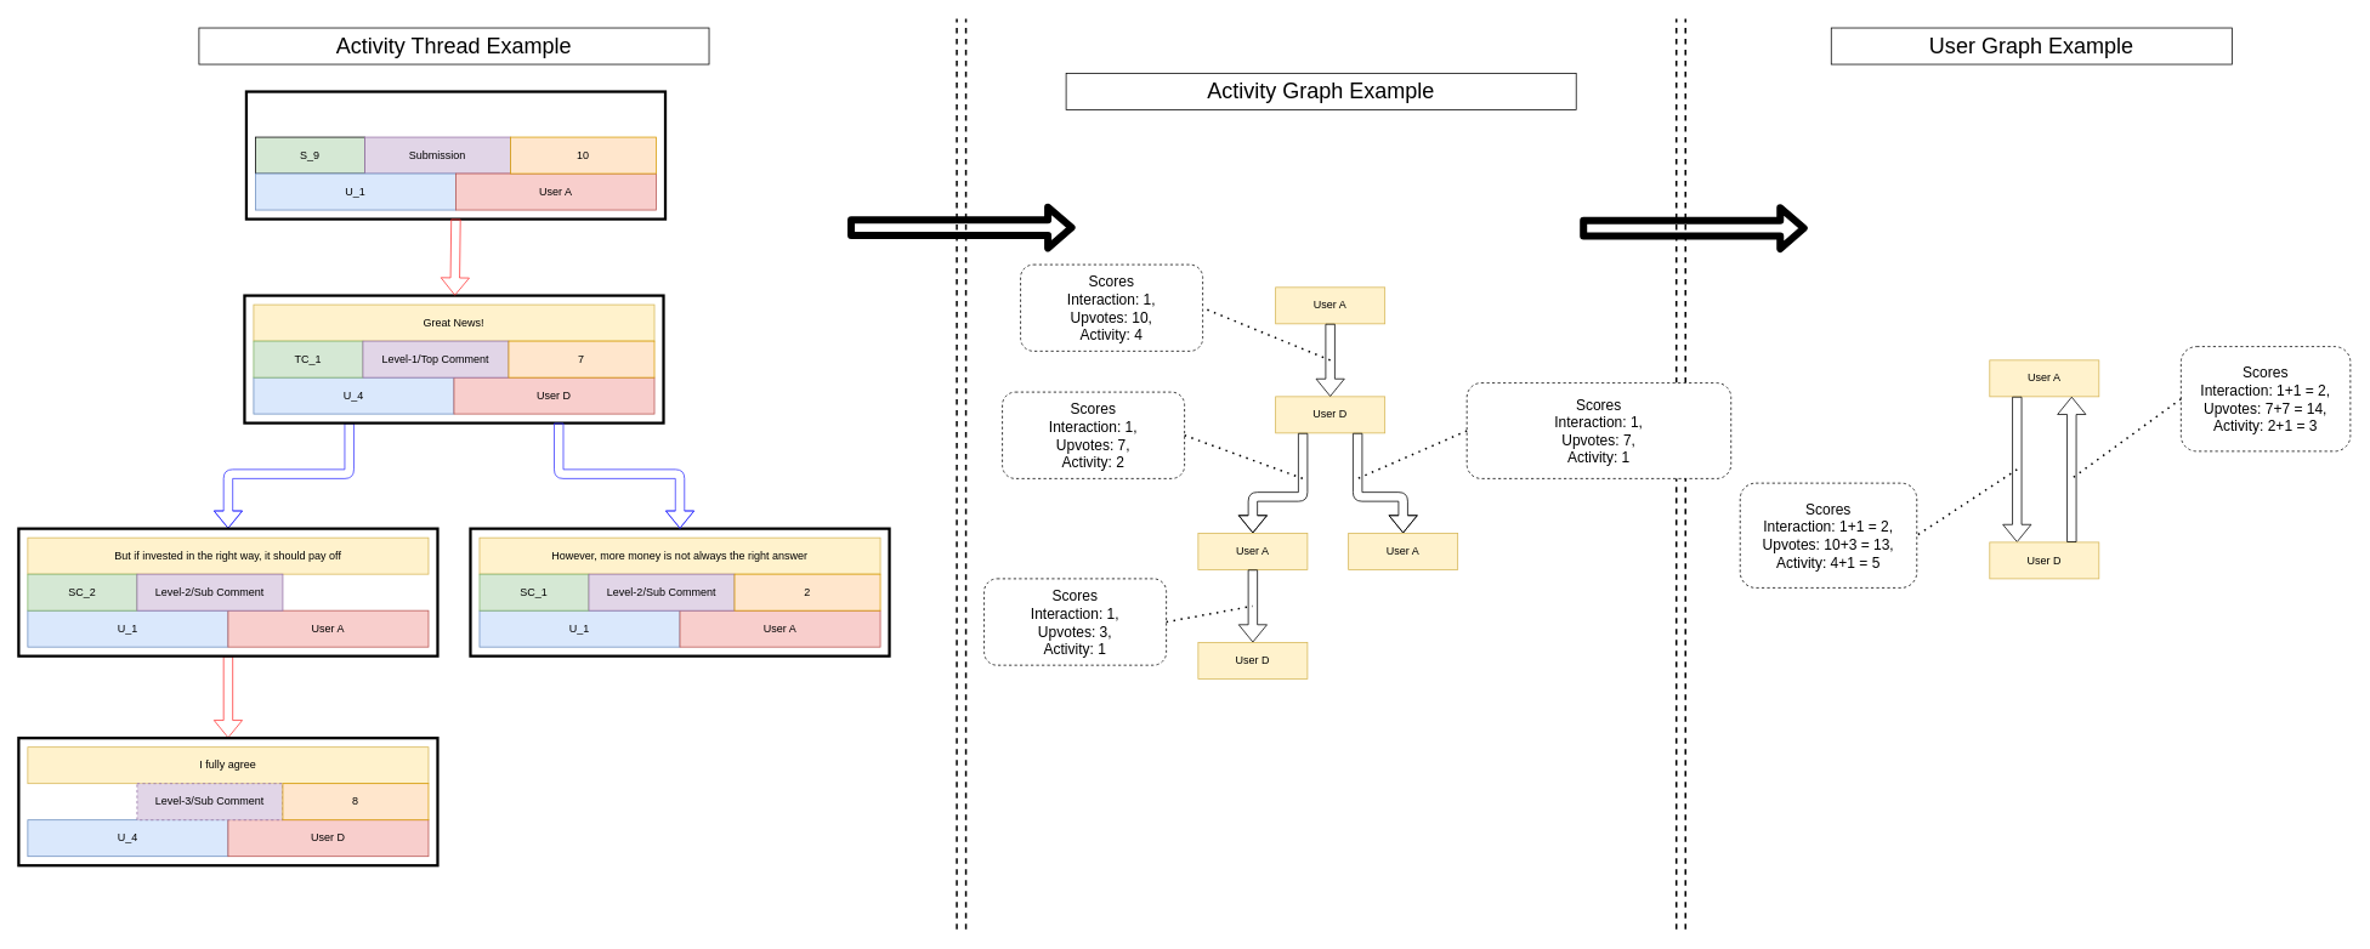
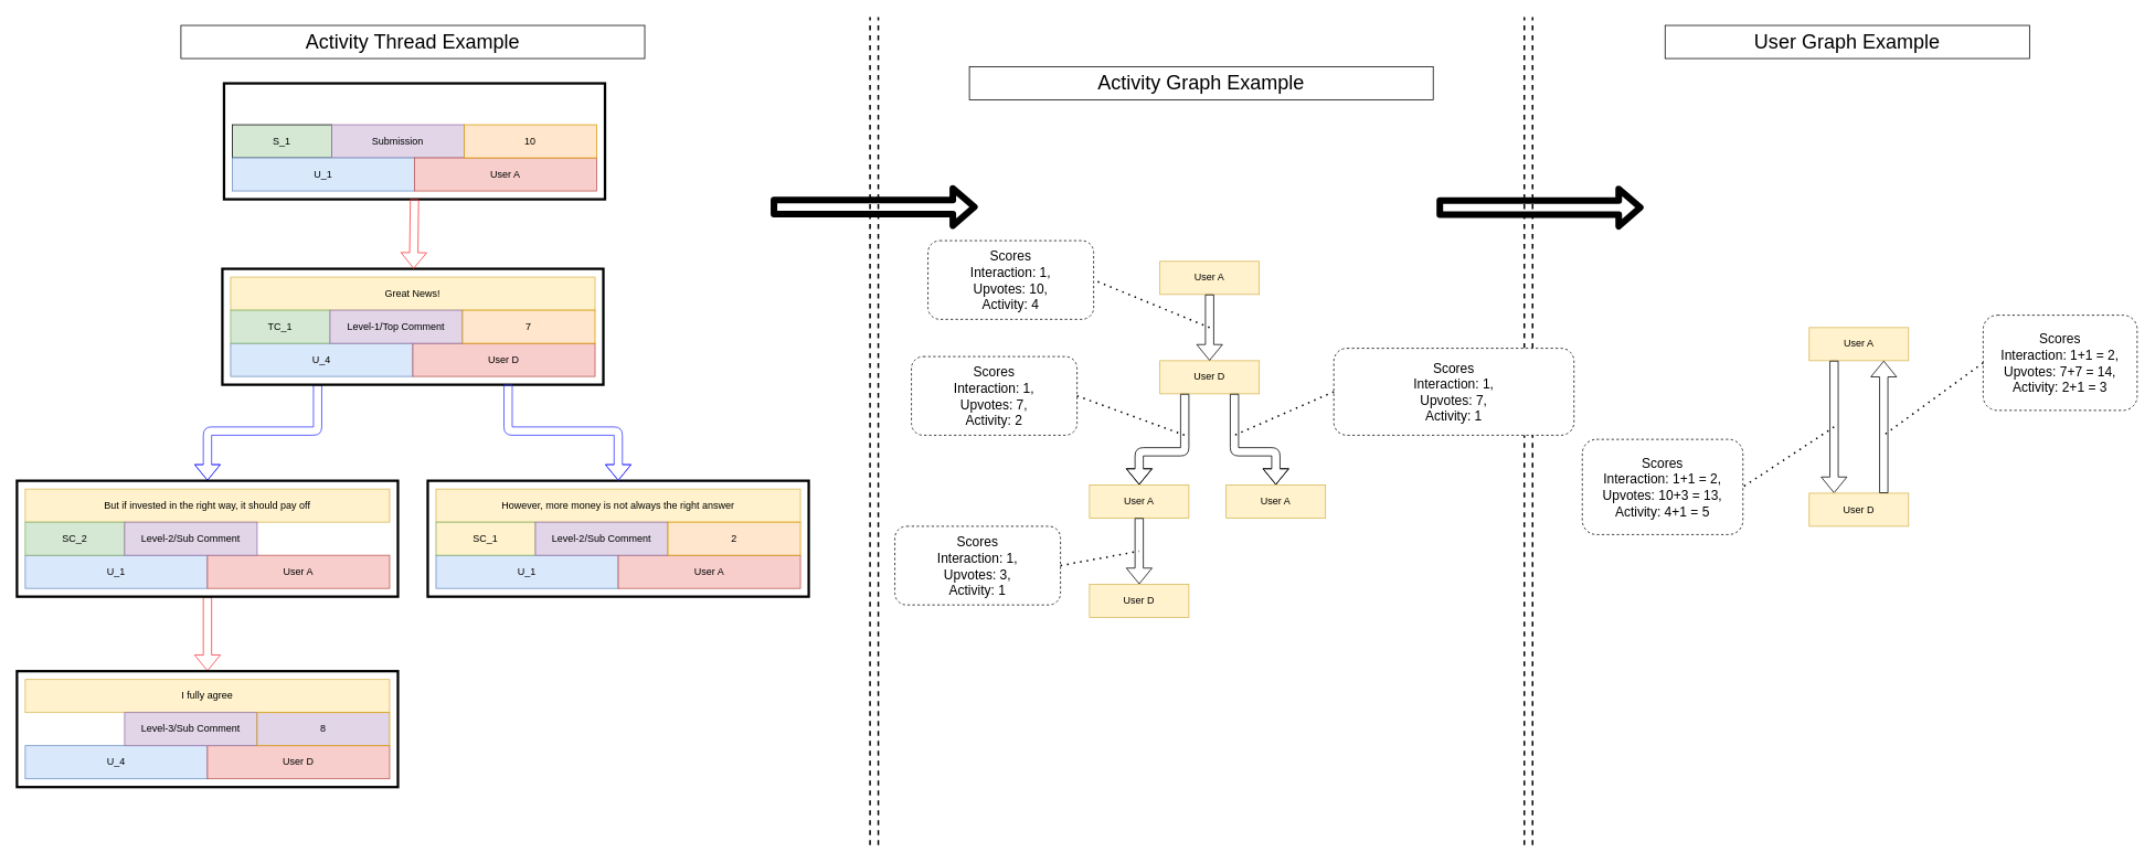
  <mxCell id="0" />
  <mxCell id="1" parent="0" />
  <mxCell id="2" value="" style="endArrow=none;dashed=1;html=1;strokeWidth=2;" edge="1" parent="1"><mxGeometry width="50" height="50" relative="1" as="geometry"><mxPoint x="1050" y="1020" as="sourcePoint" /><mxPoint x="1050" as="targetPoint" y="20" /></mxGeometry></mxCell>
  <mxCell id="3" value="" style="endArrow=none;dashed=1;html=1;strokeWidth=2;" edge="1" parent="1"><mxGeometry width="50" height="50" relative="1" as="geometry"><mxPoint x="1060" y="1020" as="sourcePoint" /><mxPoint x="1060" as="targetPoint" y="20" /></mxGeometry></mxCell>
  <mxCell id="4" value="" style="shape=flexArrow;endArrow=classic;html=1;strokeWidth=8;" edge="1" parent="1"><mxGeometry width="50" height="50" relative="1" as="geometry"><mxPoint x="930" y="249.29" as="sourcePoint" /><mxPoint x="1180" y="249.29" as="targetPoint" /></mxGeometry></mxCell>
  <mxCell id="5" value="" style="endArrow=none;dashed=1;html=1;strokeWidth=2;" edge="1" parent="1"><mxGeometry width="50" height="50" relative="1" as="geometry"><mxPoint x="1840" y="1020" as="sourcePoint" /><mxPoint x="1840" as="targetPoint" y="20" /></mxGeometry></mxCell>
  <mxCell id="6" value="" style="endArrow=none;dashed=1;html=1;strokeWidth=2;" edge="1" parent="1"><mxGeometry width="50" height="50" relative="1" as="geometry"><mxPoint x="1850" y="1020" as="sourcePoint" /><mxPoint x="1850" as="targetPoint" y="20" /></mxGeometry></mxCell>
  <mxCell id="7" value="" style="shape=flexArrow;endArrow=classic;html=1;strokeWidth=8;" edge="1" parent="1"><mxGeometry width="50" height="50" relative="1" as="geometry"><mxPoint x="1734" y="250" as="sourcePoint" /><mxPoint x="1984" y="250" as="targetPoint" /></mxGeometry></mxCell>
- <mxCell id="8" value="S_9" style="rounded=0;whiteSpace=wrap;html=1;fillColor=#d5e8d4;labelBorderColor=none;" vertex="1" parent="1"><mxGeometry x="280" y="150" width="120" height="40" as="geometry" /></mxCell>
+ <mxCell id="8" value="S_1" style="rounded=0;whiteSpace=wrap;html=1;fillColor=#d5e8d4;labelBorderColor=none;" vertex="1" parent="1"><mxGeometry x="280" y="150" width="120" height="40" as="geometry" /></mxCell>
  <mxCell id="9" value="Submission" style="rounded=0;whiteSpace=wrap;html=1;strokeColor=#9673a6;fillColor=#e1d5e7;labelBorderColor=none;" vertex="1" parent="1"><mxGeometry x="400" y="150" width="160" height="40" as="geometry" /></mxCell>
  <mxCell id="10" value="U_1" style="rounded=0;whiteSpace=wrap;html=1;strokeColor=#6c8ebf;fillColor=#dae8fc;labelBorderColor=none;" vertex="1" parent="1"><mxGeometry x="280" y="190" width="220" height="40" as="geometry" /></mxCell>
  <mxCell id="11" value="User A" style="rounded=0;whiteSpace=wrap;html=1;strokeColor=#b85450;fillColor=#f8cecc;labelBorderColor=none;" vertex="1" parent="1"><mxGeometry x="500" y="190" width="220" height="40" as="geometry" /></mxCell>
  <mxCell id="12" value="Great News!" style="rounded=0;whiteSpace=wrap;html=1;fillColor=#fff2cc;strokeColor=#d6b656;" vertex="1" parent="1"><mxGeometry x="278" y="334" width="440" height="40" as="geometry" /></mxCell>
  <mxCell id="13" value="U_4" style="rounded=0;whiteSpace=wrap;html=1;strokeColor=#6c8ebf;fillColor=#dae8fc;" vertex="1" parent="1"><mxGeometry x="278" y="414" width="220" height="40" as="geometry" /></mxCell>
  <mxCell id="14" value="User D" style="rounded=0;whiteSpace=wrap;html=1;strokeColor=#b85450;fillColor=#f8cecc;" vertex="1" parent="1"><mxGeometry x="498" y="414" width="220" height="40" as="geometry" /></mxCell>
  <mxCell id="15" value="However, more money is not always the right answer" style="rounded=0;whiteSpace=wrap;html=1;fillColor=#fff2cc;strokeColor=#d6b656;" vertex="1" parent="1"><mxGeometry x="526" y="590" width="440" height="40" as="geometry" /></mxCell>
  <mxCell id="16" value="U_1" style="rounded=0;whiteSpace=wrap;html=1;strokeColor=#6c8ebf;fillColor=#dae8fc;" vertex="1" parent="1"><mxGeometry x="526" y="670" width="220" height="40" as="geometry" /></mxCell>
  <mxCell id="17" value="User A" style="rounded=0;whiteSpace=wrap;html=1;strokeColor=#b85450;fillColor=#f8cecc;" vertex="1" parent="1"><mxGeometry x="746" y="670" width="220" height="40" as="geometry" /></mxCell>
  <mxCell id="18" value="But if invested in the right way, it should pay off" style="rounded=0;whiteSpace=wrap;html=1;fillColor=#fff2cc;strokeColor=#d6b656;" vertex="1" parent="1"><mxGeometry x="30" y="590" width="440" height="40" as="geometry" /></mxCell>
  <mxCell id="19" value="U_1" style="rounded=0;whiteSpace=wrap;html=1;strokeColor=#6c8ebf;fillColor=#dae8fc;" vertex="1" parent="1"><mxGeometry x="30" y="670" width="220" height="40" as="geometry" /></mxCell>
  <mxCell id="20" value="User A" style="rounded=0;whiteSpace=wrap;html=1;strokeColor=#b85450;fillColor=#f8cecc;" vertex="1" parent="1"><mxGeometry x="250" y="670" width="220" height="40" as="geometry" /></mxCell>
  <mxCell id="21" value="I fully agree" style="rounded=0;whiteSpace=wrap;html=1;fillColor=#fff2cc;strokeColor=#d6b656;" vertex="1" parent="1"><mxGeometry x="30" y="820" width="440" height="40" as="geometry" /></mxCell>
  <mxCell id="22" value="U_4" style="rounded=0;whiteSpace=wrap;html=1;strokeColor=#6c8ebf;fillColor=#dae8fc;" vertex="1" parent="1"><mxGeometry x="30" y="900" width="220" height="40" as="geometry" /></mxCell>
  <mxCell id="23" value="User D" style="rounded=0;whiteSpace=wrap;html=1;strokeColor=#b85450;fillColor=#f8cecc;" vertex="1" parent="1"><mxGeometry x="250" y="900" width="220" height="40" as="geometry" /></mxCell>
  <mxCell id="24" value="10" style="rounded=0;whiteSpace=wrap;html=1;strokeColor=#d79b00;fillColor=#ffe6cc;labelBorderColor=none;" vertex="1" parent="1"><mxGeometry x="560" y="150" width="160" height="40" as="geometry" /></mxCell>
- <mxCell id="25" value="SC_1" style="rounded=0;whiteSpace=wrap;html=1;strokeColor=#82b366;fillColor=#d5e8d4;" vertex="1" parent="1"><mxGeometry x="526" y="630" width="120" height="40" as="geometry" /></mxCell>
+ <mxCell id="25" value="SC_1" style="rounded=0;whiteSpace=wrap;html=1;strokeColor=#82b366;fillColor=#fff2cc;" vertex="1" parent="1"><mxGeometry x="526" y="630" width="120" height="40" as="geometry" /></mxCell>
  <mxCell id="26" value="Level-2/Sub Comment" style="rounded=0;whiteSpace=wrap;html=1;strokeColor=#9673a6;fillColor=#e1d5e7;" vertex="1" parent="1"><mxGeometry x="646" y="630" width="160" height="40" as="geometry" /></mxCell>
  <mxCell id="27" value="2" style="rounded=0;whiteSpace=wrap;html=1;strokeColor=#d79b00;fillColor=#ffe6cc;" vertex="1" parent="1"><mxGeometry x="806" y="630" width="160" height="40" as="geometry" /></mxCell>
  <mxCell id="28" value="SC_2" style="rounded=0;whiteSpace=wrap;html=1;strokeColor=#82b366;fillColor=#d5e8d4;" vertex="1" parent="1"><mxGeometry x="30" y="630" width="120" height="40" as="geometry" /></mxCell>
  <mxCell id="29" value="Level-2/Sub Comment" style="rounded=0;whiteSpace=wrap;html=1;strokeColor=#9673a6;fillColor=#e1d5e7;" vertex="1" parent="1"><mxGeometry x="150" y="630" width="160" height="40" as="geometry" /></mxCell>
  <mxCell id="30" value="TC_1" style="rounded=0;whiteSpace=wrap;html=1;strokeColor=#82b366;fillColor=#d5e8d4;" vertex="1" parent="1"><mxGeometry x="278" y="374" width="120" height="40" as="geometry" /></mxCell>
  <mxCell id="31" value="Level-1/Top Comment" style="rounded=0;whiteSpace=wrap;html=1;strokeColor=#9673a6;fillColor=#e1d5e7;" vertex="1" parent="1"><mxGeometry x="398" y="374" width="160" height="40" as="geometry" /></mxCell>
  <mxCell id="32" value="7" style="rounded=0;whiteSpace=wrap;html=1;strokeColor=#d79b00;fillColor=#ffe6cc;" vertex="1" parent="1"><mxGeometry x="558" y="374" width="160" height="40" as="geometry" /></mxCell>
- <mxCell id="33" value="&lt;span&gt;Level-3/Sub Comment&lt;/span&gt;" style="rounded=0;whiteSpace=wrap;html=1;strokeColor=#9673a6;fillColor=#e1d5e7;dashed=1;" vertex="1" parent="1"><mxGeometry x="150" y="860" width="160" height="40" as="geometry" /></mxCell>
- <mxCell id="34" value="8" style="rounded=0;whiteSpace=wrap;html=1;strokeColor=#d79b00;fillColor=#ffe6cc;" vertex="1" parent="1"><mxGeometry x="310" y="860" width="160" height="40" as="geometry" /></mxCell>
+ <mxCell id="33" value="&lt;span&gt;Level-3/Sub Comment&lt;/span&gt;" style="rounded=0;whiteSpace=wrap;html=1;strokeColor=#9673a6;fillColor=#e1d5e7;" vertex="1" parent="1"><mxGeometry x="150" y="860" width="160" height="40" as="geometry" /></mxCell>
+ <mxCell id="34" value="8" style="rounded=0;whiteSpace=wrap;html=1;strokeColor=#d79b00;fillColor=#e1d5e7;" vertex="1" parent="1"><mxGeometry x="310" y="860" width="160" height="40" as="geometry" /></mxCell>
  <mxCell id="35" value="&lt;font style=&quot;font-size: 24px&quot;&gt;Activity Thread Example&lt;/font&gt;" style="text;html=1;fillColor=none;align=center;verticalAlign=middle;whiteSpace=wrap;rounded=0;strokeColor=#000000;" vertex="1" parent="1"><mxGeometry x="218" y="30" width="560" height="40" as="geometry" /></mxCell>
  <mxCell id="36" value="" style="shape=flexArrow;endArrow=classic;html=1;exitX=0.5;exitY=1;exitDx=0;exitDy=0;entryX=0.5;entryY=0;entryDx=0;entryDy=0;strokeColor=#FF3333;" edge="1" parent="1" source="41" target="42"><mxGeometry width="50" height="50" relative="1" as="geometry"><mxPoint x="270" y="760" as="sourcePoint" /><mxPoint x="310" y="780" as="targetPoint" /></mxGeometry></mxCell>
  <mxCell id="37" value="" style="shape=flexArrow;endArrow=classic;html=1;entryX=0.5;entryY=0;entryDx=0;entryDy=0;exitX=0.25;exitY=1;exitDx=0;exitDy=0;strokeColor=#3333FF;" edge="1" parent="1" source="40" target="41"><mxGeometry width="50" height="50" relative="1" as="geometry"><mxPoint x="440" y="480" as="sourcePoint" /><mxPoint x="370" y="490" as="targetPoint" /><Array as="points"><mxPoint x="383" y="520" /><mxPoint x="250" y="520" /></Array></mxGeometry></mxCell>
  <mxCell id="38" value="" style="text;html=1;fillColor=none;align=center;verticalAlign=bottom;rounded=0;sketch=0;fontColor=#143642;strokeWidth=3;textDirection=ltr;labelPosition=center;verticalLabelPosition=top;whiteSpace=wrap;strokeColor=#000000;" vertex="1" parent="1"><mxGeometry x="270" y="100" width="460" height="140" as="geometry" /></mxCell>
  <mxCell id="39" value="" style="text;html=1;fillColor=none;align=center;verticalAlign=bottom;whiteSpace=wrap;rounded=0;sketch=0;fontColor=#143642;strokeColor=#000000;strokeWidth=3;textDirection=ltr;labelPosition=center;verticalLabelPosition=top;" vertex="1" parent="1"><mxGeometry x="516" y="580" width="460" height="140" as="geometry" /></mxCell>
  <mxCell id="40" value="" style="text;html=1;fillColor=none;align=center;verticalAlign=bottom;whiteSpace=wrap;rounded=0;sketch=0;fontColor=#143642;strokeColor=#000000;strokeWidth=3;textDirection=ltr;labelPosition=center;verticalLabelPosition=top;" vertex="1" parent="1"><mxGeometry x="268" y="324" width="460" height="140" as="geometry" /></mxCell>
  <mxCell id="41" value="" style="text;html=1;fillColor=none;align=center;verticalAlign=bottom;whiteSpace=wrap;rounded=0;sketch=0;fontColor=#143642;strokeColor=#000000;strokeWidth=3;textDirection=ltr;labelPosition=center;verticalLabelPosition=top;" vertex="1" parent="1"><mxGeometry x="20" y="580" width="460" height="140" as="geometry" /></mxCell>
  <mxCell id="42" value="" style="text;html=1;fillColor=none;align=center;verticalAlign=bottom;whiteSpace=wrap;rounded=0;sketch=0;fontColor=#143642;strokeColor=#000000;strokeWidth=3;textDirection=ltr;labelPosition=center;verticalLabelPosition=top;" vertex="1" parent="1"><mxGeometry x="20" y="810" width="460" height="140" as="geometry" /></mxCell>
  <mxCell id="43" value="" style="shape=flexArrow;endArrow=classic;html=1;exitX=0.5;exitY=1;exitDx=0;exitDy=0;strokeColor=#FF3333;" edge="1" parent="1" source="38" target="40"><mxGeometry width="50" height="50" relative="1" as="geometry"><mxPoint x="508" y="470" as="sourcePoint" /><mxPoint x="270" y="520" as="targetPoint" /></mxGeometry></mxCell>
  <mxCell id="44" value="" style="shape=flexArrow;endArrow=classic;html=1;exitX=0.75;exitY=1;exitDx=0;exitDy=0;entryX=0.5;entryY=0;entryDx=0;entryDy=0;strokeColor=#3333FF;" edge="1" parent="1" source="40" target="39"><mxGeometry width="50" height="50" relative="1" as="geometry"><mxPoint x="550" y="460" as="sourcePoint" /><mxPoint x="840" y="480" as="targetPoint" /><Array as="points"><mxPoint x="613" y="520" /><mxPoint x="746" y="520" /></Array></mxGeometry></mxCell>
  <mxCell id="45" value="User A" style="rounded=0;whiteSpace=wrap;html=1;fillColor=#fff2cc;strokeColor=#d6b656;" vertex="1" parent="1"><mxGeometry x="1400" y="315" width="120" height="40" as="geometry" /></mxCell>
  <mxCell id="46" value="User D" style="rounded=0;whiteSpace=wrap;html=1;fillColor=#fff2cc;strokeColor=#d6b656;" vertex="1" parent="1"><mxGeometry x="1400" y="435" width="120" height="40" as="geometry" /></mxCell>
  <mxCell id="47" value="User A" style="rounded=0;whiteSpace=wrap;html=1;fillColor=#fff2cc;strokeColor=#d6b656;" vertex="1" parent="1"><mxGeometry x="1480" y="585" width="120" height="40" as="geometry" /></mxCell>
  <mxCell id="48" value="User A" style="rounded=0;whiteSpace=wrap;html=1;fillColor=#fff2cc;strokeColor=#d6b656;" vertex="1" parent="1"><mxGeometry x="1315" y="585" width="120" height="40" as="geometry" /></mxCell>
  <mxCell id="49" value="User D" style="rounded=0;whiteSpace=wrap;html=1;fillColor=#fff2cc;strokeColor=#d6b656;" vertex="1" parent="1"><mxGeometry x="1315" y="705" width="120" height="40" as="geometry" /></mxCell>
  <mxCell id="50" value="" style="shape=flexArrow;endArrow=classic;html=1;exitX=0.5;exitY=1;exitDx=0;exitDy=0;entryX=0.5;entryY=0;entryDx=0;entryDy=0;" edge="1" parent="1" source="45" target="46"><mxGeometry width="50" height="50" relative="1" as="geometry"><mxPoint x="1460" y="365" as="sourcePoint" /><mxPoint x="1510" y="405" as="targetPoint" /></mxGeometry></mxCell>
  <mxCell id="51" value="" style="shape=flexArrow;endArrow=classic;html=1;exitX=0.25;exitY=1;exitDx=0;exitDy=0;entryX=0.5;entryY=0;entryDx=0;entryDy=0;" edge="1" parent="1" source="46" target="48"><mxGeometry width="50" height="50" relative="1" as="geometry"><mxPoint x="1470" y="375" as="sourcePoint" /><mxPoint x="1350" y="595" as="targetPoint" /><Array as="points"><mxPoint x="1430" y="545" /><mxPoint x="1375" y="545" /></Array></mxGeometry></mxCell>
  <mxCell id="52" value="" style="shape=flexArrow;endArrow=classic;html=1;exitX=0.75;exitY=1;exitDx=0;exitDy=0;entryX=0.5;entryY=0;entryDx=0;entryDy=0;" edge="1" parent="1" source="46" target="47"><mxGeometry width="50" height="50" relative="1" as="geometry"><mxPoint x="1490" y="525" as="sourcePoint" /><mxPoint x="1620" y="605" as="targetPoint" /><Array as="points"><mxPoint x="1490" y="545" /><mxPoint x="1540" y="545" /></Array></mxGeometry></mxCell>
  <mxCell id="53" value="" style="shape=flexArrow;endArrow=classic;html=1;exitX=0.5;exitY=1;exitDx=0;exitDy=0;entryX=0.5;entryY=0;entryDx=0;entryDy=0;" edge="1" parent="1" source="48" target="49"><mxGeometry width="50" height="50" relative="1" as="geometry"><mxPoint x="1300" y="685" as="sourcePoint" /><mxPoint x="1340" y="695" as="targetPoint" /></mxGeometry></mxCell>
  <mxCell id="54" value="&lt;font style=&quot;font-size: 24px&quot;&gt;Activity Graph Example&lt;/font&gt;" style="text;html=1;fillColor=none;align=center;verticalAlign=middle;whiteSpace=wrap;rounded=0;strokeColor=#000000;" vertex="1" parent="1"><mxGeometry x="1170" y="80" width="560" height="40" as="geometry" /></mxCell>
  <mxCell id="55" value="" style="endArrow=none;dashed=1;html=1;dashPattern=1 3;strokeWidth=2;entryX=1;entryY=0.5;entryDx=0;entryDy=0;" edge="1" parent="1" target="56"><mxGeometry width="50" height="50" relative="1" as="geometry"><mxPoint x="1460" y="395" as="sourcePoint" /><mxPoint x="1580" y="405" as="targetPoint" /></mxGeometry></mxCell>
  <mxCell id="56" value="Scores&lt;br style=&quot;font-size: 16px;&quot;&gt;Interaction: 1,&lt;br style=&quot;font-size: 16px;&quot;&gt;Upvotes: 10,&lt;br style=&quot;font-size: 16px;&quot;&gt;Activity: 4" style="rounded=1;whiteSpace=wrap;html=1;dashed=1;fontSize=16;" vertex="1" parent="1"><mxGeometry x="1120" y="290" width="200" height="95" as="geometry" /></mxCell>
  <mxCell id="57" value="Scores&lt;br style=&quot;font-size: 16px;&quot;&gt;Interaction: 1,&lt;br style=&quot;font-size: 16px;&quot;&gt;Upvotes: 7,&lt;br style=&quot;font-size: 16px;&quot;&gt;Activity: 2" style="rounded=1;whiteSpace=wrap;html=1;dashed=1;fontSize=16;" vertex="1" parent="1"><mxGeometry x="1100" y="430" width="200" height="95" as="geometry" /></mxCell>
  <mxCell id="58" value="" style="endArrow=none;dashed=1;html=1;dashPattern=1 3;strokeWidth=2;exitX=1;exitY=0.5;exitDx=0;exitDy=0;" edge="1" parent="1" source="57"><mxGeometry width="50" height="50" relative="1" as="geometry"><mxPoint x="1750" y="495" as="sourcePoint" /><mxPoint x="1430" y="525" as="targetPoint" /></mxGeometry></mxCell>
  <mxCell id="59" value="Scores&lt;br style=&quot;font-size: 16px;&quot;&gt;Interaction: 1,&lt;br style=&quot;font-size: 16px;&quot;&gt;Upvotes: 3,&lt;br style=&quot;font-size: 16px;&quot;&gt;Activity: 1" style="rounded=1;whiteSpace=wrap;html=1;dashed=1;fontSize=16;" vertex="1" parent="1"><mxGeometry x="1080" y="635" width="200" height="95" as="geometry" /></mxCell>
  <mxCell id="60" value="" style="endArrow=none;dashed=1;html=1;dashPattern=1 3;strokeWidth=2;exitX=1;exitY=0.5;exitDx=0;exitDy=0;" edge="1" parent="1" source="59"><mxGeometry width="50" height="50" relative="1" as="geometry"><mxPoint x="1310" y="645" as="sourcePoint" /><mxPoint x="1375" y="665" as="targetPoint" /></mxGeometry></mxCell>
  <mxCell id="61" value="Scores&lt;br style=&quot;font-size: 16px;&quot;&gt;Interaction: 1,&lt;br style=&quot;font-size: 16px;&quot;&gt;Upvotes: 7,&lt;br style=&quot;font-size: 16px;&quot;&gt;Activity: 1" style="rounded=1;whiteSpace=wrap;html=1;dashed=1;fontSize=16;" vertex="1" parent="1"><mxGeometry x="1610" y="420" width="290" height="105" as="geometry" /></mxCell>
  <mxCell id="62" value="" style="endArrow=none;dashed=1;html=1;dashPattern=1 3;strokeWidth=2;exitX=0;exitY=0.5;exitDx=0;exitDy=0;" edge="1" parent="1" source="61"><mxGeometry width="50" height="50" relative="1" as="geometry"><mxPoint x="1310" y="505" as="sourcePoint" /><mxPoint x="1490" y="525" as="targetPoint" /></mxGeometry></mxCell>
  <mxCell id="63" value="User A" style="rounded=0;whiteSpace=wrap;html=1;fillColor=#fff2cc;strokeColor=#d6b656;" vertex="1" parent="1"><mxGeometry x="2184" y="395" width="120" height="40" as="geometry" /></mxCell>
  <mxCell id="64" value="" style="shape=flexArrow;endArrow=classic;html=1;entryX=0.25;entryY=0;entryDx=0;entryDy=0;" edge="1" parent="1" target="66"><mxGeometry width="50" height="50" relative="1" as="geometry"><mxPoint x="2214" y="435" as="sourcePoint" /><mxPoint x="2194" y="685" as="targetPoint" /></mxGeometry></mxCell>
  <mxCell id="65" value="&lt;font style=&quot;font-size: 24px&quot;&gt;User Graph Example&lt;/font&gt;" style="text;html=1;fillColor=none;align=center;verticalAlign=middle;whiteSpace=wrap;rounded=0;strokeColor=#000000;" vertex="1" parent="1"><mxGeometry x="2010" y="30" width="440" height="40" as="geometry" /></mxCell>
  <mxCell id="66" value="User D" style="rounded=0;whiteSpace=wrap;html=1;fillColor=#fff2cc;strokeColor=#d6b656;" vertex="1" parent="1"><mxGeometry x="2184" y="595" width="120" height="40" as="geometry" /></mxCell>
  <mxCell id="67" value="" style="shape=flexArrow;endArrow=classic;html=1;exitX=0.75;exitY=0;exitDx=0;exitDy=0;entryX=0.75;entryY=1;entryDx=0;entryDy=0;" edge="1" parent="1" source="66" target="63"><mxGeometry width="50" height="50" relative="1" as="geometry"><mxPoint x="2204" y="575" as="sourcePoint" /><mxPoint x="2394" y="475" as="targetPoint" /></mxGeometry></mxCell>
  <mxCell id="68" value="" style="endArrow=none;dashed=1;html=1;dashPattern=1 3;strokeWidth=2;entryX=1;entryY=0.5;entryDx=0;entryDy=0;" edge="1" parent="1" target="69"><mxGeometry width="50" height="50" relative="1" as="geometry"><mxPoint x="2214" y="515" as="sourcePoint" /><mxPoint x="2314" y="650" as="targetPoint" /></mxGeometry></mxCell>
  <mxCell id="69" value="Scores&lt;br style=&quot;font-size: 16px;&quot;&gt;Interaction: 1+1 = 2,&lt;br style=&quot;font-size: 16px;&quot;&gt;Upvotes: 10+3 = 13,&lt;br style=&quot;font-size: 16px;&quot;&gt;Activity: 4+1 = 5" style="rounded=1;whiteSpace=wrap;html=1;dashed=1;fontSize=16;" vertex="1" parent="1"><mxGeometry x="1910" y="530" width="194" height="115" as="geometry" /></mxCell>
  <mxCell id="70" value="Scores&lt;br style=&quot;font-size: 16px;&quot;&gt;Interaction: 1+1 = 2,&lt;br style=&quot;font-size: 16px;&quot;&gt;Upvotes: 7+7 = 14,&lt;br style=&quot;font-size: 16px;&quot;&gt;Activity: 2+1 = 3" style="rounded=1;whiteSpace=wrap;html=1;dashed=1;fontSize=16;" vertex="1" parent="1"><mxGeometry x="2394" y="380" width="186" height="115" as="geometry" /></mxCell>
  <mxCell id="71" value="" style="endArrow=none;dashed=1;html=1;dashPattern=1 3;strokeWidth=2;exitX=0;exitY=0.5;exitDx=0;exitDy=0;" edge="1" parent="1" source="70"><mxGeometry width="50" height="50" relative="1" as="geometry"><mxPoint x="2224" y="525" as="sourcePoint" /><mxPoint x="2274" y="525" as="targetPoint" /></mxGeometry></mxCell>
